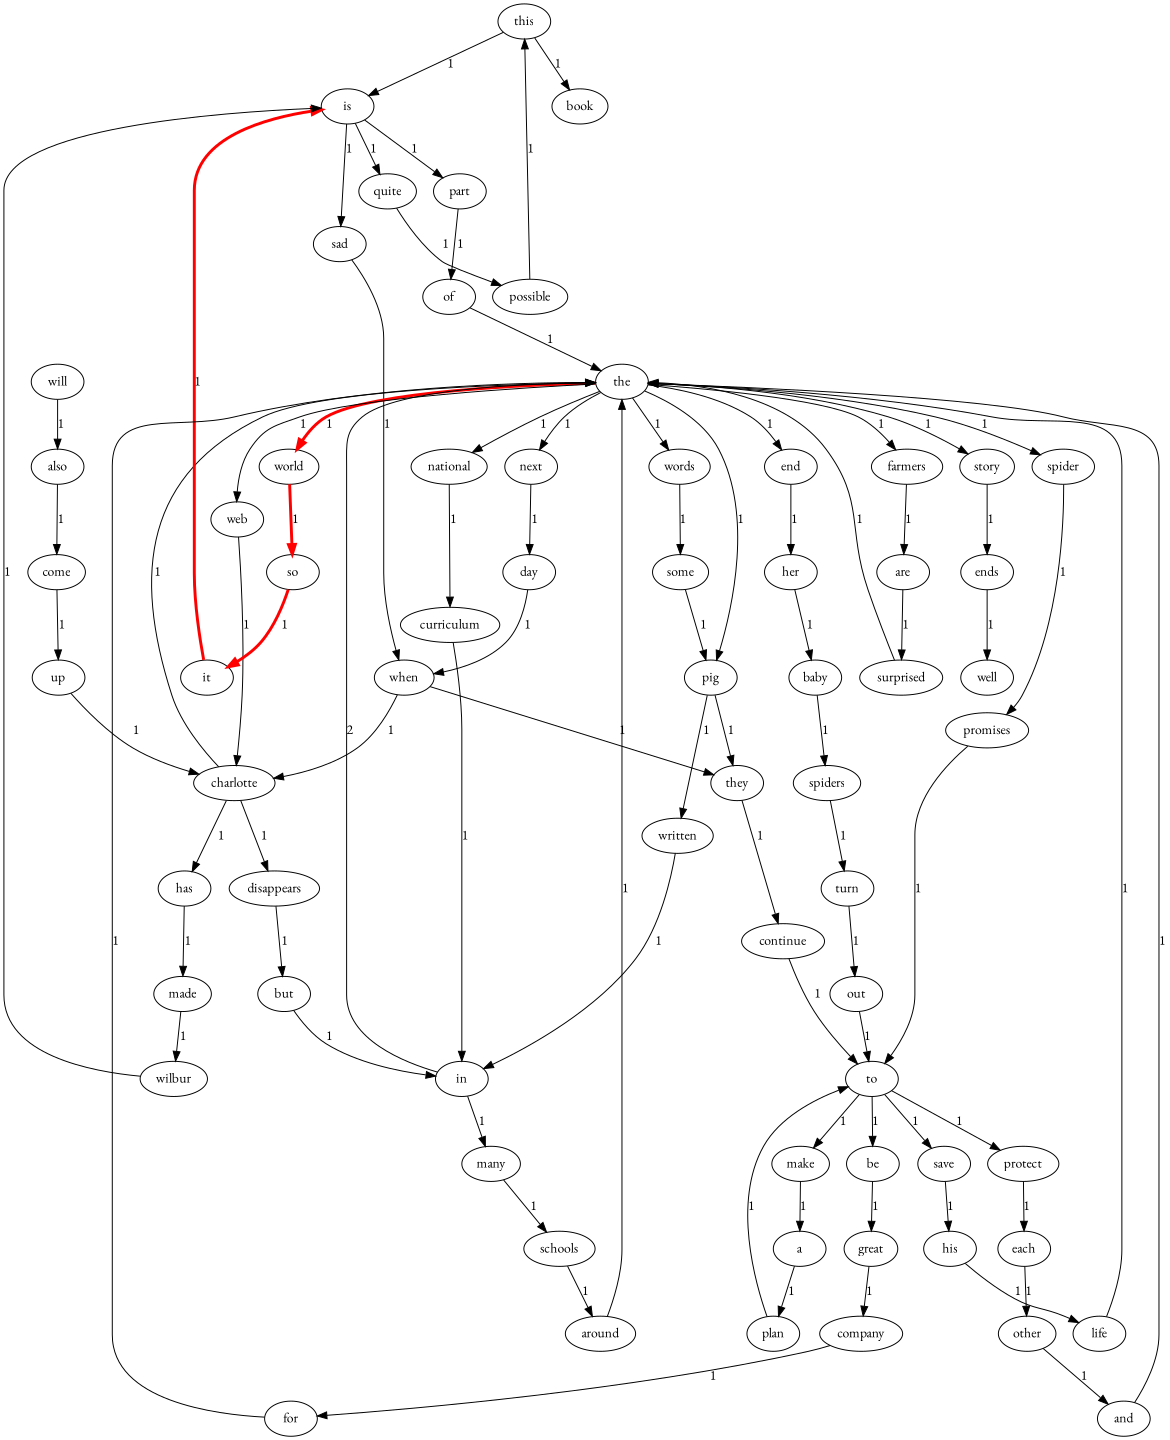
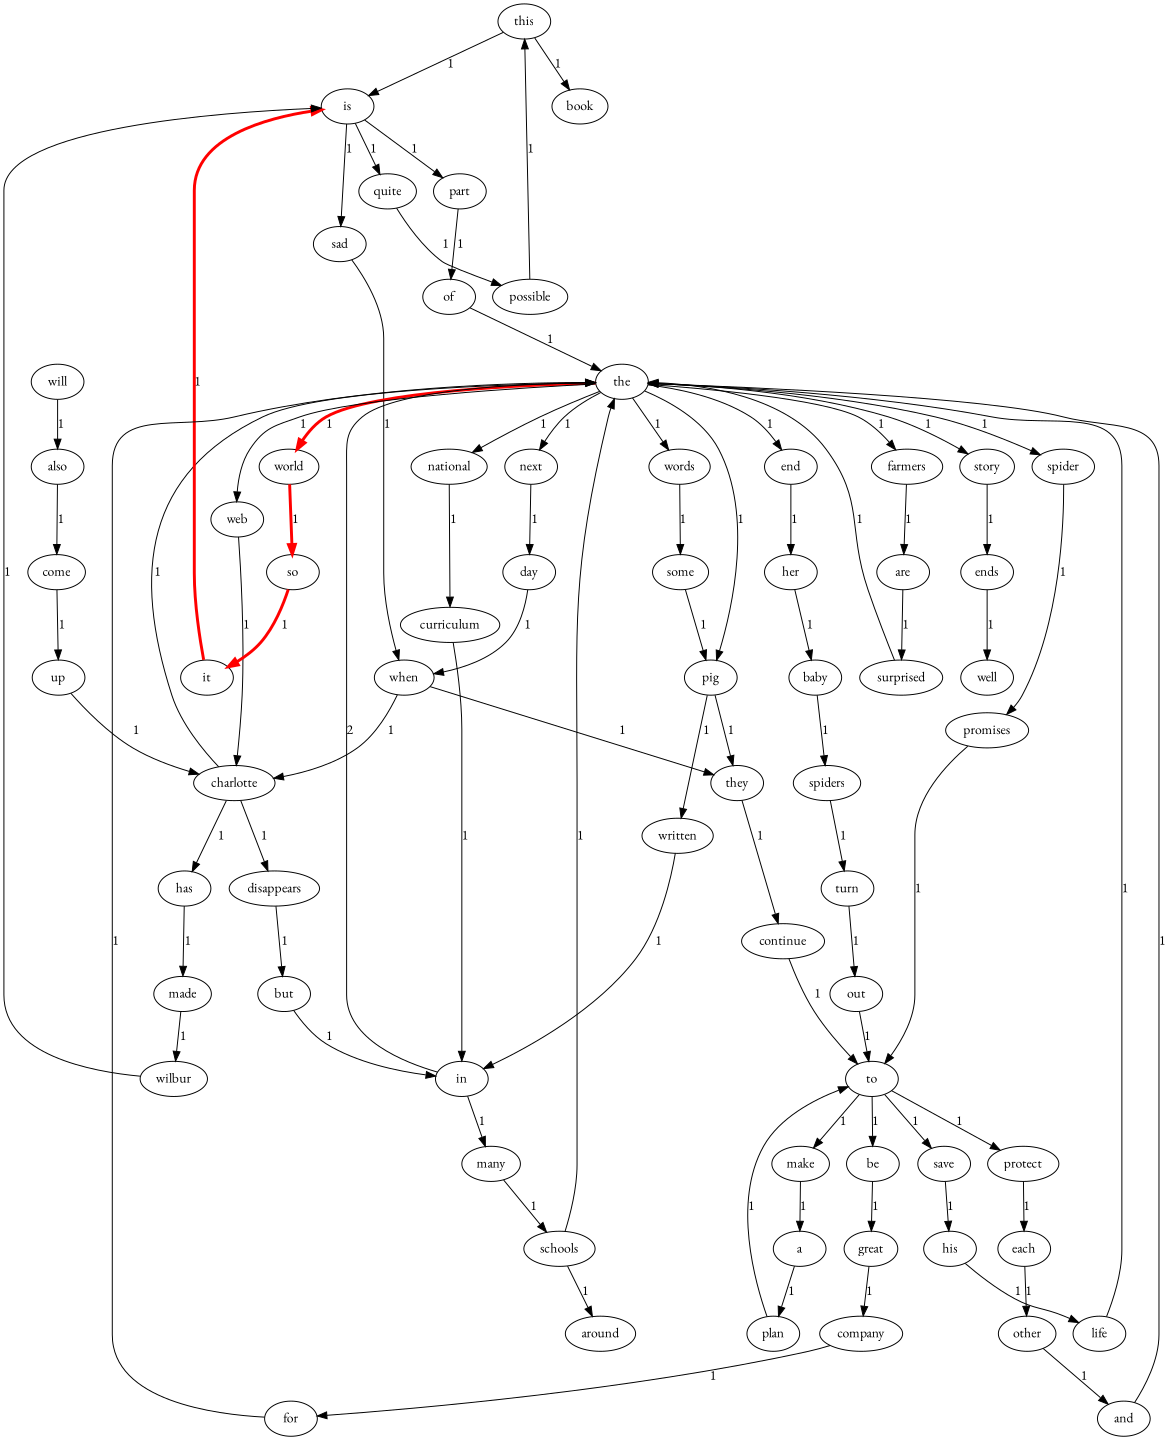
  digraph {
    fontname="EB Garamond"
    node [fontname="EB Garamond"]
    edge [fontname="EB Garamond"]
    this
    is
    book
    part
    quite
    sad
    of
    possible
    when
    will
    also
    the
    they
    charlotte
    national
    world
    spider
    farmers
    next
    words
    pig
    web
    end
    story
    curriculum
    so
    promises
    are
    day
    some
    written
    her
    ends
    in
    it
    to
    surprised
    continue
    has
    disappears
    baby
    well
    many
    schools
    around
    come
    up
    made
    but
    wilbur
    make
    save
    be
    protect
    a
    his
    great
    each
    plan
    life
    company
    other
    spiders
    turn
    out
    for
    and
    this -> is [label=1]
    this -> book [label=1]
    is -> part [label=1]
    is -> quite [label=1]
    is -> sad [label=1]
    part -> of [label=1]
    quite -> possible [label=1]
    sad -> when [label=1]
    of -> the [label=1]
    possible -> this [label=1]
    when -> they [label=1]
    when -> charlotte [label=1]
    will -> also [label=1]
    also -> come [label=1]
    the -> national [label=1]
    the -> world [color=red label=1 penwidth=3.0]
    the -> spider [label=1]
    the -> farmers [label=1]
    the -> next [label=1]
    the -> words [label=1]
    the -> pig [label=1]
    the -> web [label=1]
    the -> end [label=1]
    the -> story [label=1]
    they -> continue [label=1]
    charlotte -> the [label=1]
    charlotte -> has [label=1]
    charlotte -> disappears [label=1]
    national -> curriculum [label=1]
    world -> so [color=red label=1 penwidth=3.0]
    spider -> promises [label=1]
    farmers -> are [label=1]
    next -> day [label=1]
    words -> some [label=1]
    pig -> they [label=1]
    pig -> written [label=1]
    web -> charlotte [label=1]
    end -> her [label=1]
    story -> ends [label=1]
    curriculum -> in [label=1]
    so -> it [color=red label=1 penwidth=3.0]
    promises -> to [label=1]
    are -> surprised [label=1]
    day -> when [label=1]
    some -> pig [label=1]
    written -> in [label=1]
    her -> baby [label=1]
    ends -> well [label=1]
    in -> the [label=2]
    in -> many [label=1]
    it -> is [color=red label=1 penwidth=3.0]
    to -> make [label=1]
    to -> save [label=1]
    to -> be [label=1]
    to -> protect [label=1]
    surprised -> the [label=1]
    continue -> to [label=1]
    has -> made [label=1]
    disappears -> but [label=1]
    baby -> spiders [label=1]
    many -> schools [label=1]
    schools -> around [label=1]
-   around -> the [label=1]
+   schools -> the [label=1]
    come -> up [label=1]
    up -> charlotte [label=1]
    made -> wilbur [label=1]
    but -> in [label=1]
    wilbur -> is [label=1]
    make -> a [label=1]
    save -> his [label=1]
    be -> great [label=1]
    protect -> each [label=1]
    a -> plan [label=1]
    his -> life [label=1]
    great -> company [label=1]
    each -> other [label=1]
    plan -> to [label=1]
    life -> the [label=1]
    company -> for [label=1]
    other -> and [label=1]
    spiders -> turn [label=1]
    turn -> out [label=1]
    out -> to [label=1]
    for -> the [label=1]
    and -> the [label=1]
  }
